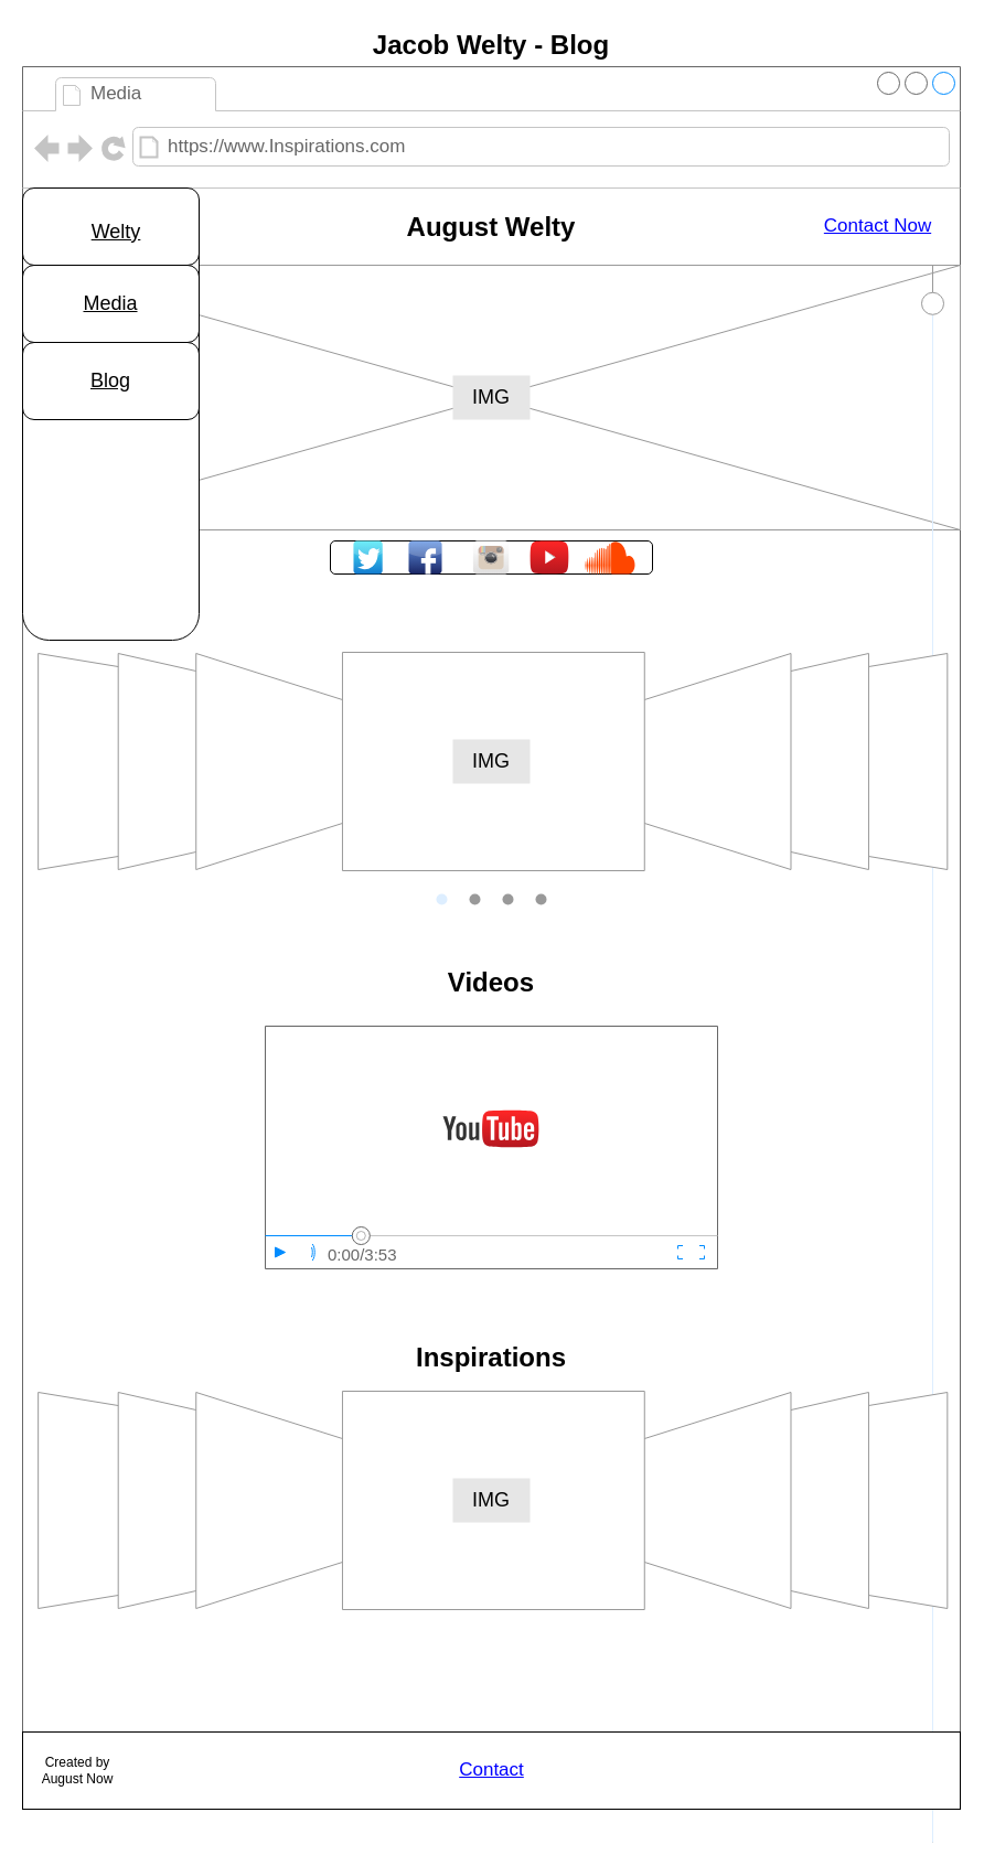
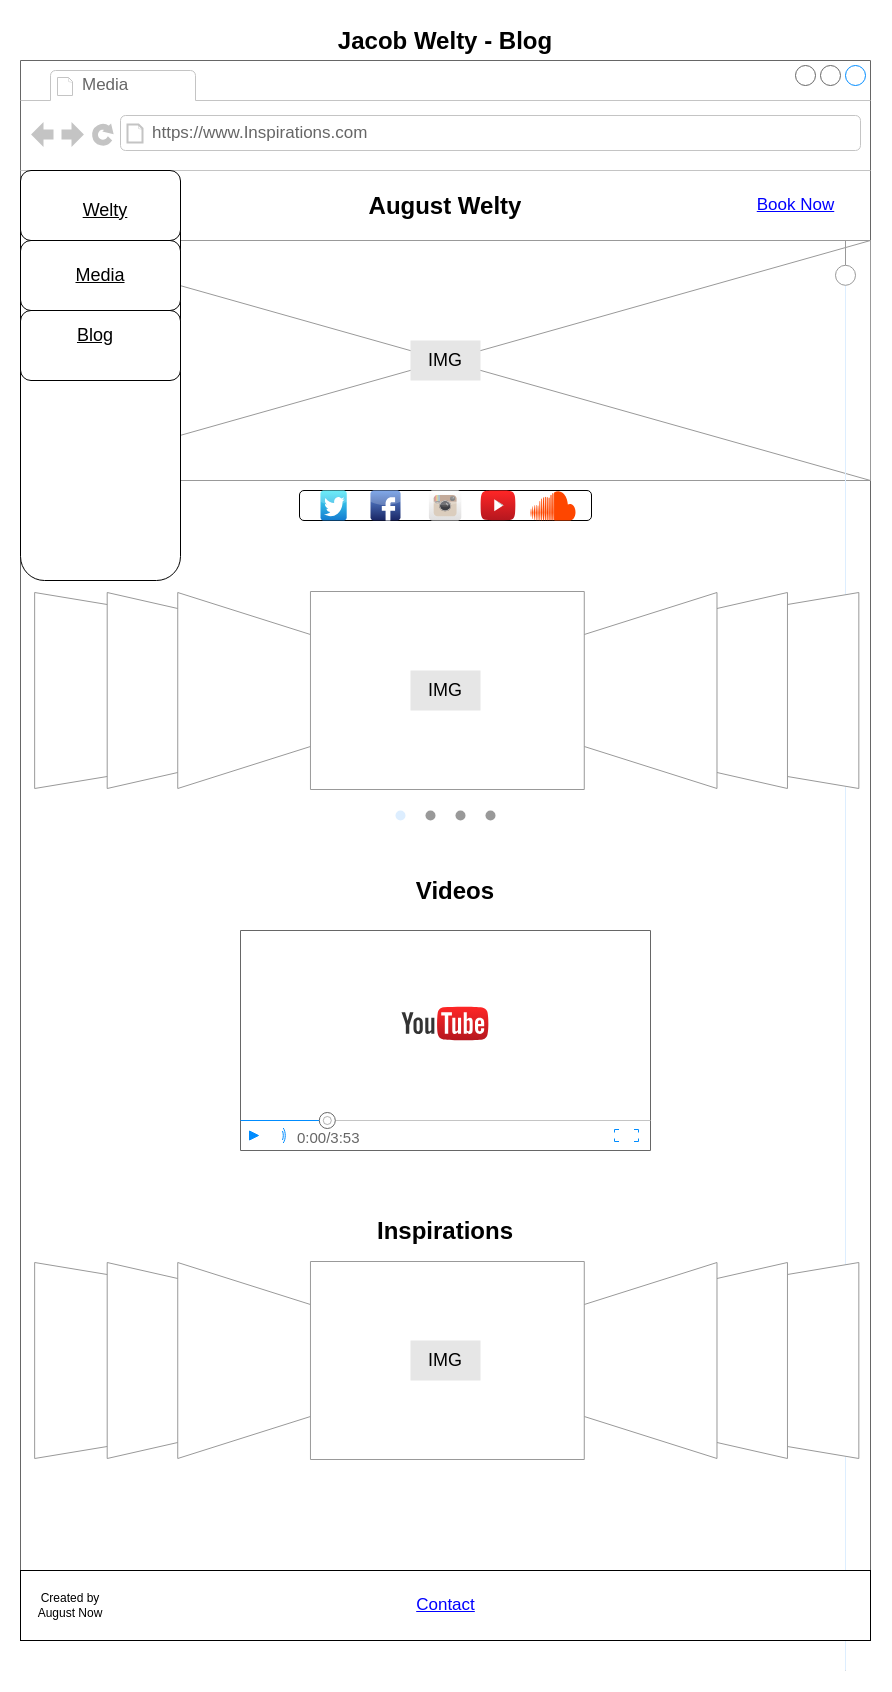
  <mxCell id="0" />
  <mxCell id="1" parent="0" />
  <mxCell id="2" value="" style="strokeWidth=1;shadow=0;dashed=0;align=center;html=1;shape=mxgraph.mockup.containers.browserWindow;rSize=0;strokeColor=#666666;strokeColor2=#008cff;strokeColor3=#c4c4c4;mainText=,;recursiveResize=0;" parent="1" vertex="1"><mxGeometry y="60" width="850" height="1580" as="geometry" x="20" /></mxCell>
  <mxCell id="3" value="" style="verticalLabelPosition=bottom;shadow=0;dashed=0;align=center;html=1;verticalAlign=top;strokeWidth=1;shape=mxgraph.mockup.graphics.simpleIcon;strokeColor=#999999;perimeterSpacing=1;" parent="2" vertex="1"><mxGeometry y="180" width="850" height="240" as="geometry" /></mxCell>
  <mxCell id="4" value="Media" style="strokeWidth=1;shadow=0;dashed=0;align=center;html=1;shape=mxgraph.mockup.containers.anchor;fontSize=17;fontColor=#666666;align=left;whiteSpace=wrap;" parent="2" vertex="1"><mxGeometry x="60" y="12" width="110" height="26" as="geometry" /></mxCell>
  <mxCell id="5" value="https://www.Inspirations.com" style="strokeWidth=1;shadow=0;dashed=0;align=center;html=1;shape=mxgraph.mockup.containers.anchor;rSize=0;fontSize=17;fontColor=#666666;align=left;" parent="2" vertex="1"><mxGeometry x="130" y="60" width="250" height="26" as="geometry" /></mxCell>
  <mxCell id="6" value="" style="rounded=1;whiteSpace=wrap;html=1;direction=south;" parent="2" vertex="1"><mxGeometry y="110" width="160" height="410" as="geometry" /></mxCell>
  <mxCell id="7" value="" style="rounded=1;whiteSpace=wrap;html=1;" parent="2" vertex="1"><mxGeometry y="110" width="160" height="70" as="geometry" /></mxCell>
  <mxCell id="8" value="" style="rounded=1;whiteSpace=wrap;html=1;" parent="2" vertex="1"><mxGeometry y="180" width="160" height="70" as="geometry" /></mxCell>
  <mxCell id="9" value="" style="rounded=1;whiteSpace=wrap;html=1;" parent="2" vertex="1"><mxGeometry y="250" width="160" height="70" as="geometry" /></mxCell>
  <mxCell id="10" value="&lt;font style=&quot;font-size: 18px;&quot;&gt;&lt;u&gt;Welty&lt;/u&gt;&lt;/font&gt;" style="text;html=1;align=center;verticalAlign=middle;whiteSpace=wrap;rounded=0;" parent="2" vertex="1"><mxGeometry x="50" y="130" width="70" height="40" as="geometry" /></mxCell>
  <mxCell id="11" value="&lt;font style=&quot;font-size: 18px;&quot;&gt;&lt;u&gt;Media&lt;/u&gt;&lt;/font&gt;" style="text;html=1;align=center;verticalAlign=middle;whiteSpace=wrap;rounded=0;" parent="2" vertex="1"><mxGeometry x="50" y="200" width="60" height="30" as="geometry" /></mxCell>
- <mxCell id="12" value="&lt;font style=&quot;font-size: 18px;&quot;&gt;&lt;u&gt;Blog&lt;/u&gt;&lt;/font&gt;" style="text;html=1;align=center;verticalAlign=middle;whiteSpace=wrap;rounded=0;" parent="2" vertex="1"><mxGeometry x="50" y="270" width="60" height="30" as="geometry" /></mxCell>
+ <mxCell id="12" value="&lt;font style=&quot;font-size: 18px;&quot;&gt;&lt;u&gt;Blog&lt;/u&gt;&lt;/font&gt;" style="text;html=1;align=center;verticalAlign=middle;whiteSpace=wrap;rounded=0;" parent="2" vertex="1"><mxGeometry x="45" y="260" width="60" height="30" as="geometry" /></mxCell>
  <mxCell id="13" value="&lt;font style=&quot;font-size: 18px;&quot;&gt;IMG&lt;/font&gt;" style="text;html=1;align=center;verticalAlign=middle;whiteSpace=wrap;rounded=0;fillColor=#E6E6E6;perimeterSpacing=1;" parent="2" vertex="1"><mxGeometry x="390" y="280" width="70" height="40" as="geometry" /></mxCell>
  <mxCell id="14" value="&lt;h1 style=&quot;margin-top: 0px;&quot;&gt;August Welty&lt;/h1&gt;" style="text;html=1;whiteSpace=wrap;overflow=hidden;rounded=0;align=center;" parent="2" vertex="1"><mxGeometry x="335" y="125" width="180" height="50" as="geometry" /></mxCell>
  <mxCell id="15" style="edgeStyle=orthogonalEdgeStyle;rounded=0;orthogonalLoop=1;jettySize=auto;html=1;exitX=1;exitY=0.5;exitDx=0;exitDy=0;" parent="2" source="6" target="6" edge="1"><mxGeometry relative="1" as="geometry" /></mxCell>
  <mxCell id="16" value="" style="verticalLabelPosition=bottom;shadow=0;dashed=0;align=center;html=1;verticalAlign=top;strokeWidth=1;shape=mxgraph.mockup.forms.horSlider;strokeColor=#999999;sliderStyle=basic;sliderPos=97.902;handleStyle=circle;fillColor2=#ddeeff;direction=north;" parent="2" vertex="1"><mxGeometry x="810" y="180" width="30" height="1430" as="geometry" /></mxCell>
- <mxCell id="17" value="Contact Now" style="shape=rectangle;strokeColor=none;fillColor=none;linkText=;fontSize=17;fontColor=#0000ff;fontStyle=4;html=1;align=center;" parent="2" vertex="1"><mxGeometry x="700" y="130" width="150" height="30" as="geometry" /></mxCell>
+ <mxCell id="17" value="Book Now" style="shape=rectangle;strokeColor=none;fillColor=none;linkText=;fontSize=17;fontColor=#0000ff;fontStyle=4;html=1;align=center;" parent="2" vertex="1"><mxGeometry x="700" y="130" width="150" height="30" as="geometry" /></mxCell>
  <mxCell id="18" value="" style="rounded=0;whiteSpace=wrap;html=1;" parent="2" vertex="1"><mxGeometry y="1510" width="850" height="70" as="geometry" /></mxCell>
  <mxCell id="19" value="Created by August Now" style="text;html=1;align=center;verticalAlign=middle;whiteSpace=wrap;rounded=0;" parent="2" vertex="1"><mxGeometry x="10" y="1530" width="80" height="30" as="geometry" /></mxCell>
  <mxCell id="20" value="Contact" style="shape=rectangle;strokeColor=none;fillColor=none;linkText=;fontSize=17;fontColor=#0000ff;fontStyle=4;html=1;align=center;" parent="2" vertex="1"><mxGeometry x="350" y="1530" width="150" height="30" as="geometry" /></mxCell>
  <mxCell id="21" value="" style="verticalLabelPosition=bottom;shadow=0;dashed=0;align=center;html=1;verticalAlign=top;strokeWidth=1;shape=mxgraph.mockup.navigation.coverFlow;strokeColor=#999999;" vertex="1" parent="2"><mxGeometry x="10" y="530" width="830" height="200" as="geometry" /></mxCell>
  <mxCell id="22" value="" style="verticalLabelPosition=bottom;shadow=0;dashed=0;align=center;html=1;verticalAlign=top;strokeWidth=1;shape=mxgraph.mockup.navigation.pageControl;fillColor=#999999;strokeColor=#ddeeff;" vertex="1" parent="2"><mxGeometry x="375" y="740" width="100" height="30" as="geometry" /></mxCell>
  <mxCell id="23" value="&lt;font style=&quot;font-size: 18px;&quot;&gt;IMG&lt;/font&gt;" style="text;html=1;align=center;verticalAlign=middle;whiteSpace=wrap;rounded=0;fillColor=#E6E6E6;perimeterSpacing=1;" vertex="1" parent="2"><mxGeometry x="390" y="610" width="70" height="40" as="geometry" /></mxCell>
- <mxCell id="24" value="&lt;h1 style=&quot;margin-top: 0px;&quot;&gt;Videos&lt;/h1&gt;" style="text;html=1;whiteSpace=wrap;overflow=hidden;rounded=0;align=center;" vertex="1" parent="2"><mxGeometry x="335" y="810" width="180" height="50" as="geometry" /></mxCell>
+ <mxCell id="24" value="&lt;h1 style=&quot;margin-top: 0px;&quot;&gt;Videos&lt;/h1&gt;" style="text;html=1;whiteSpace=wrap;overflow=hidden;rounded=0;align=center;" vertex="1" parent="2"><mxGeometry x="345" y="810" width="180" height="50" as="geometry" /></mxCell>
  <mxCell id="25" value="" style="verticalLabelPosition=bottom;shadow=0;dashed=0;align=center;html=1;verticalAlign=top;strokeWidth=1;shape=mxgraph.mockup.containers.videoPlayer;strokeColor=#666666;strokeColor2=#008cff;strokeColor3=#c4c4c4;textColor=#666666;fillColor2=#008cff;barHeight=30;barPos=20;" vertex="1" parent="2"><mxGeometry x="220" y="870" width="410" height="220" as="geometry" /></mxCell>
  <mxCell id="26" value="" style="dashed=0;outlineConnect=0;html=1;align=center;labelPosition=center;verticalLabelPosition=bottom;verticalAlign=top;shape=mxgraph.weblogos.youtube;fillColor=#FF2626;gradientColor=#B5171F" vertex="1" parent="2"><mxGeometry x="381" y="945.8" width="87.2" height="34.2" as="geometry" /></mxCell>
  <mxCell id="27" value="" style="rounded=1;whiteSpace=wrap;html=1;" vertex="1" parent="2"><mxGeometry x="279" y="430" width="292" height="30" as="geometry" /></mxCell>
  <mxCell id="28" value="" style="dashed=0;outlineConnect=0;html=1;align=center;labelPosition=center;verticalLabelPosition=bottom;verticalAlign=top;shape=mxgraph.webicons.twitter;fillColor=#49EAF7;gradientColor=#137BD0" vertex="1" parent="2"><mxGeometry x="300" y="430" width="26.2" height="30" as="geometry" /></mxCell>
  <mxCell id="29" value="" style="dashed=0;outlineConnect=0;html=1;align=center;labelPosition=center;verticalLabelPosition=bottom;verticalAlign=top;shape=mxgraph.webicons.facebook;fillColor=#6294E4;gradientColor=#1A2665" vertex="1" parent="2"><mxGeometry x="350" y="430" width="30" height="30" as="geometry" /></mxCell>
  <mxCell id="30" value="" style="dashed=0;outlineConnect=0;html=1;align=center;labelPosition=center;verticalLabelPosition=bottom;verticalAlign=top;shape=mxgraph.webicons.instagram;gradientColor=#DFDEDE" vertex="1" parent="2"><mxGeometry x="408.4" y="430" width="32.4" height="30" as="geometry" /></mxCell>
  <mxCell id="31" value="" style="dashed=0;outlineConnect=0;html=1;align=center;labelPosition=center;verticalLabelPosition=bottom;verticalAlign=top;shape=mxgraph.weblogos.youtube_2;fillColor=#FF2626;gradientColor=#B5171F" vertex="1" parent="2"><mxGeometry x="460" y="430" width="35" height="30" as="geometry" /></mxCell>
  <mxCell id="32" value="" style="dashed=0;outlineConnect=0;html=1;align=center;labelPosition=center;verticalLabelPosition=bottom;verticalAlign=top;shape=mxgraph.weblogos.soundcloud;fillColor=#FE4600;strokeColor=none" vertex="1" parent="2"><mxGeometry x="510" y="430" width="45" height="30" as="geometry" /></mxCell>
  <mxCell id="33" value="&lt;h1 style=&quot;margin-top: 0px;&quot;&gt;Inspirations&lt;/h1&gt;" style="text;html=1;whiteSpace=wrap;overflow=hidden;rounded=0;align=center;" vertex="1" parent="2"><mxGeometry x="335" y="1150" width="180" height="50" as="geometry" /></mxCell>
  <mxCell id="34" value="" style="verticalLabelPosition=bottom;shadow=0;dashed=0;align=center;html=1;verticalAlign=top;strokeWidth=1;shape=mxgraph.mockup.navigation.coverFlow;strokeColor=#999999;" vertex="1" parent="2"><mxGeometry x="10" y="1200" width="830" height="200" as="geometry" /></mxCell>
  <mxCell id="35" value="&lt;font style=&quot;font-size: 18px;&quot;&gt;IMG&lt;/font&gt;" style="text;html=1;align=center;verticalAlign=middle;whiteSpace=wrap;rounded=0;fillColor=#E6E6E6;perimeterSpacing=1;" vertex="1" parent="2"><mxGeometry x="390" y="1280" width="70" height="40" as="geometry" /></mxCell>
  <mxCell id="36" value="&lt;h1 style=&quot;margin-top: 0px;&quot;&gt;Jacob Welty - Blog&lt;/h1&gt;" style="text;html=1;whiteSpace=wrap;overflow=hidden;rounded=0;align=center;" parent="1" vertex="1"><mxGeometry y="20" width="850" height="40" as="geometry" x="20" /></mxCell>
